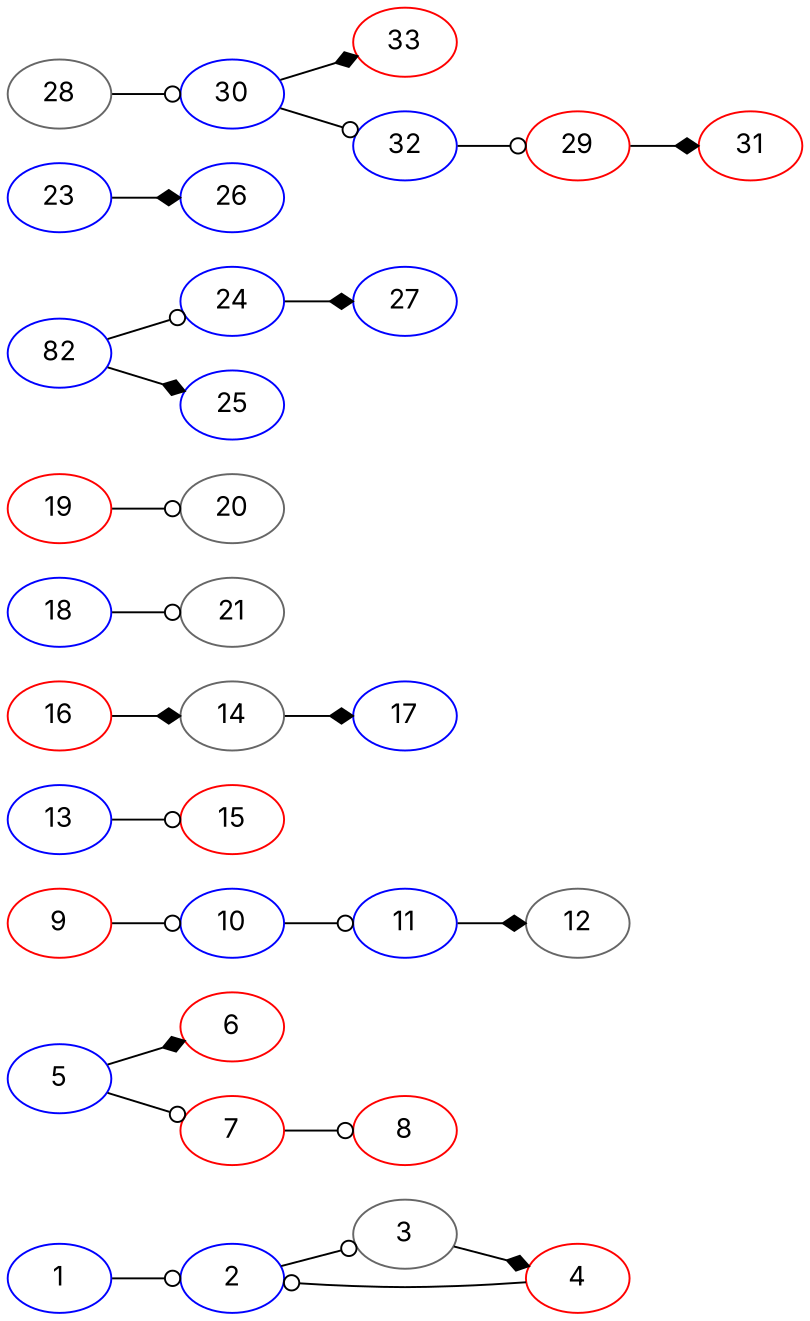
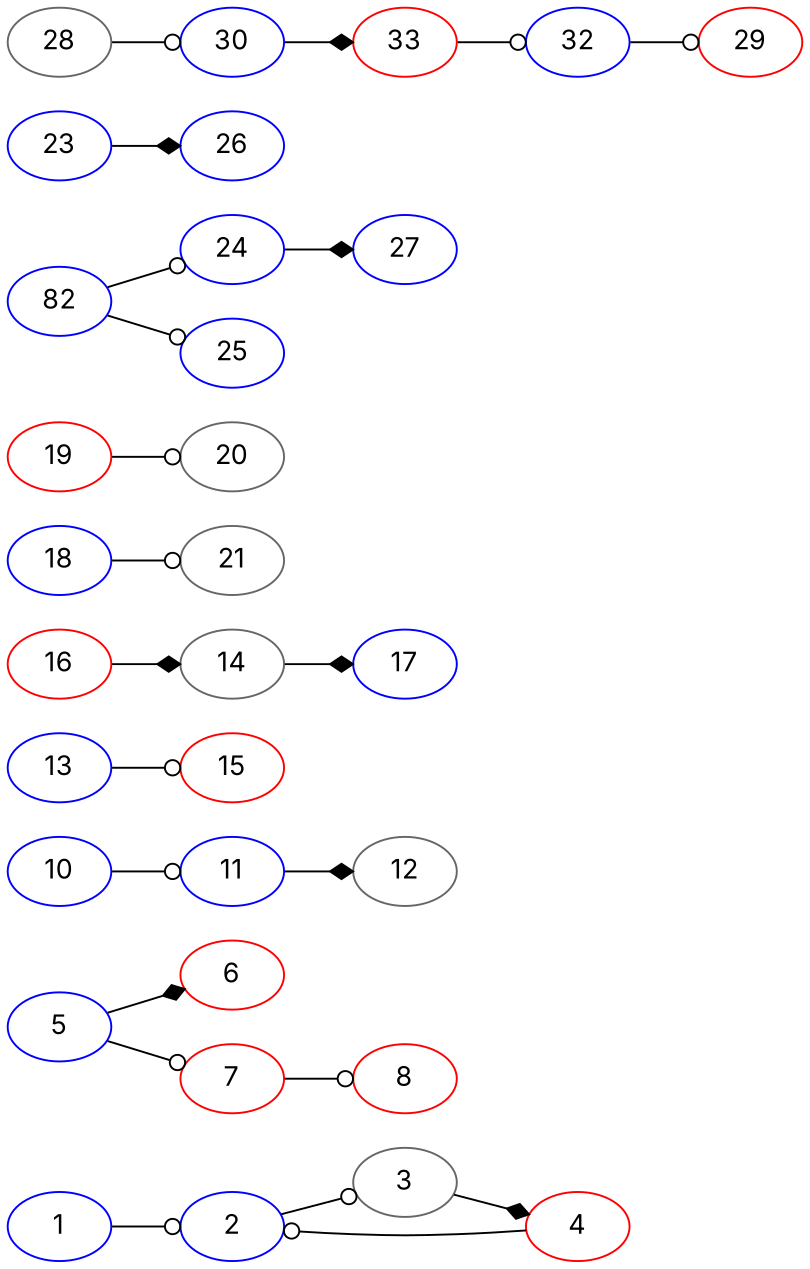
  digraph {
    fontname=Inter
    rankdir=LR
    node [color=blue fontname=Inter]
    edge [arrowhead=odot fontname=Inter]
    1
    2
    3 [color=gray40]
    4 [color=red]
    6 [color=red]
    5
    7 [color=red]
    8 [color=red]
-   9 [color=red]
    10
    11
    12 [color=gray40]
    15 [color=red]
    13
    14 [color=gray40]
    17
    16 [color=red]
    21 [color=gray40]
    18
    19 [color=red]
    20 [color=gray40]
    n22 [label=82]
    24
    25
    27
    23
    26
    28 [color=gray40]
    30
    33 [color=red]
    29 [color=red]
-   31 [color=red]
    32
    1 -> 2
    2 -> 3
    3 -> 4 [arrowhead=diamond]
    4 -> 2
    5 -> 6 [arrowhead=diamond]
    5 -> 7
    7 -> 8
-   9 -> 10
    10 -> 11
    11 -> 12 [arrowhead=diamond]
    13 -> 15
    14 -> 17 [arrowhead=diamond]
    16 -> 14 [arrowhead=diamond]
    18 -> 21
    19 -> 20
    n22 -> 24
-   n22 -> 25 [arrowhead=diamond]
+   n22 -> 25
    24 -> 27 [arrowhead=diamond]
    23 -> 26 [arrowhead=diamond]
    28 -> 30
    30 -> 33 [arrowhead=diamond]
-   30 -> 32
-   29 -> 31 [arrowhead=diamond]
+   33 -> 32
    32 -> 29
  }
